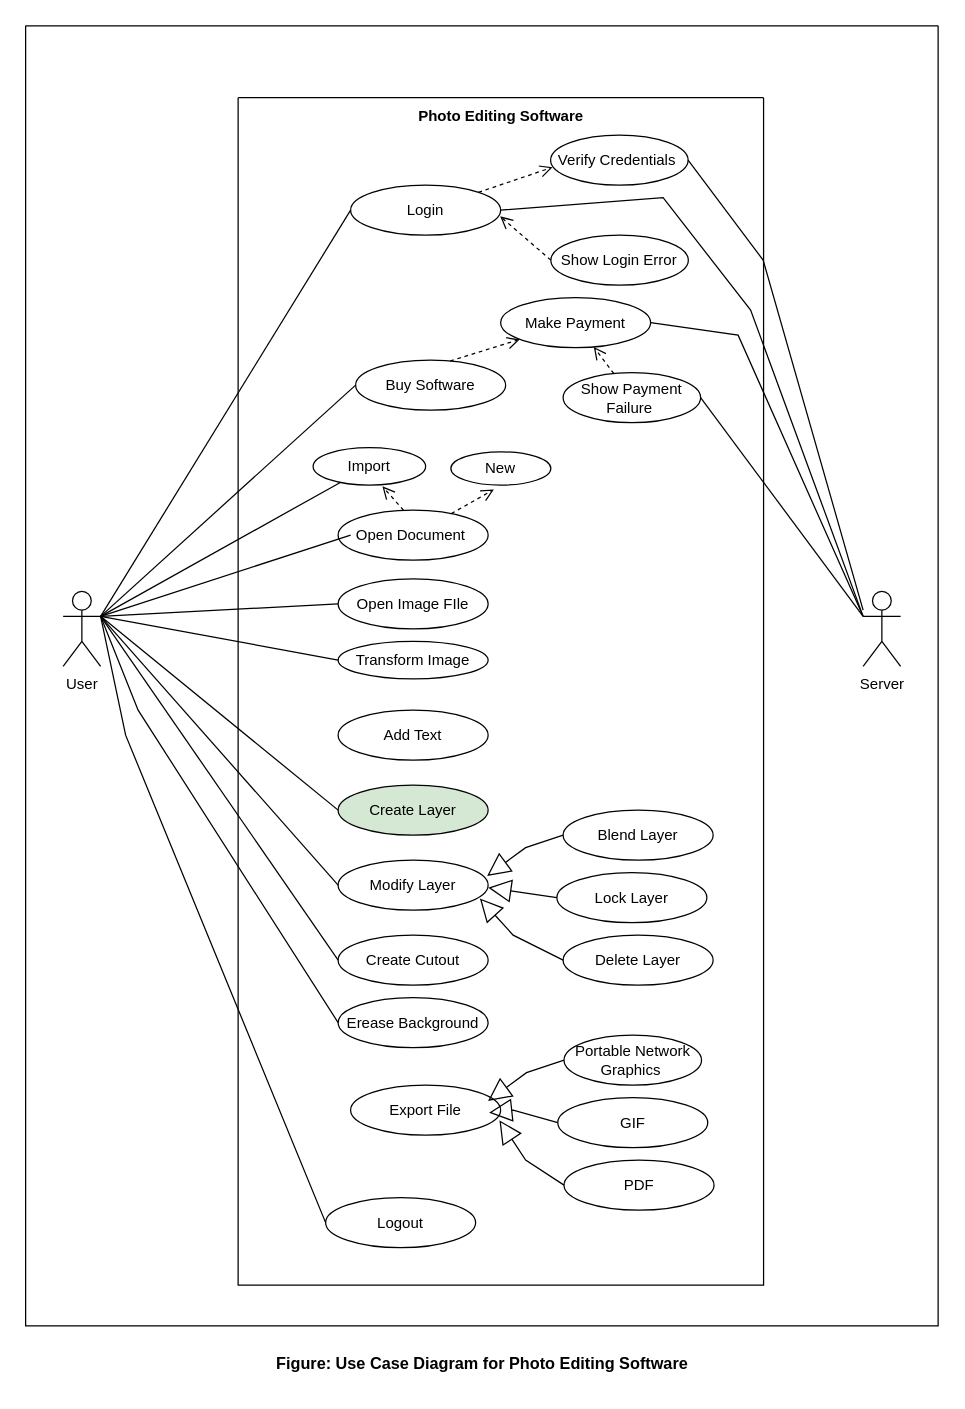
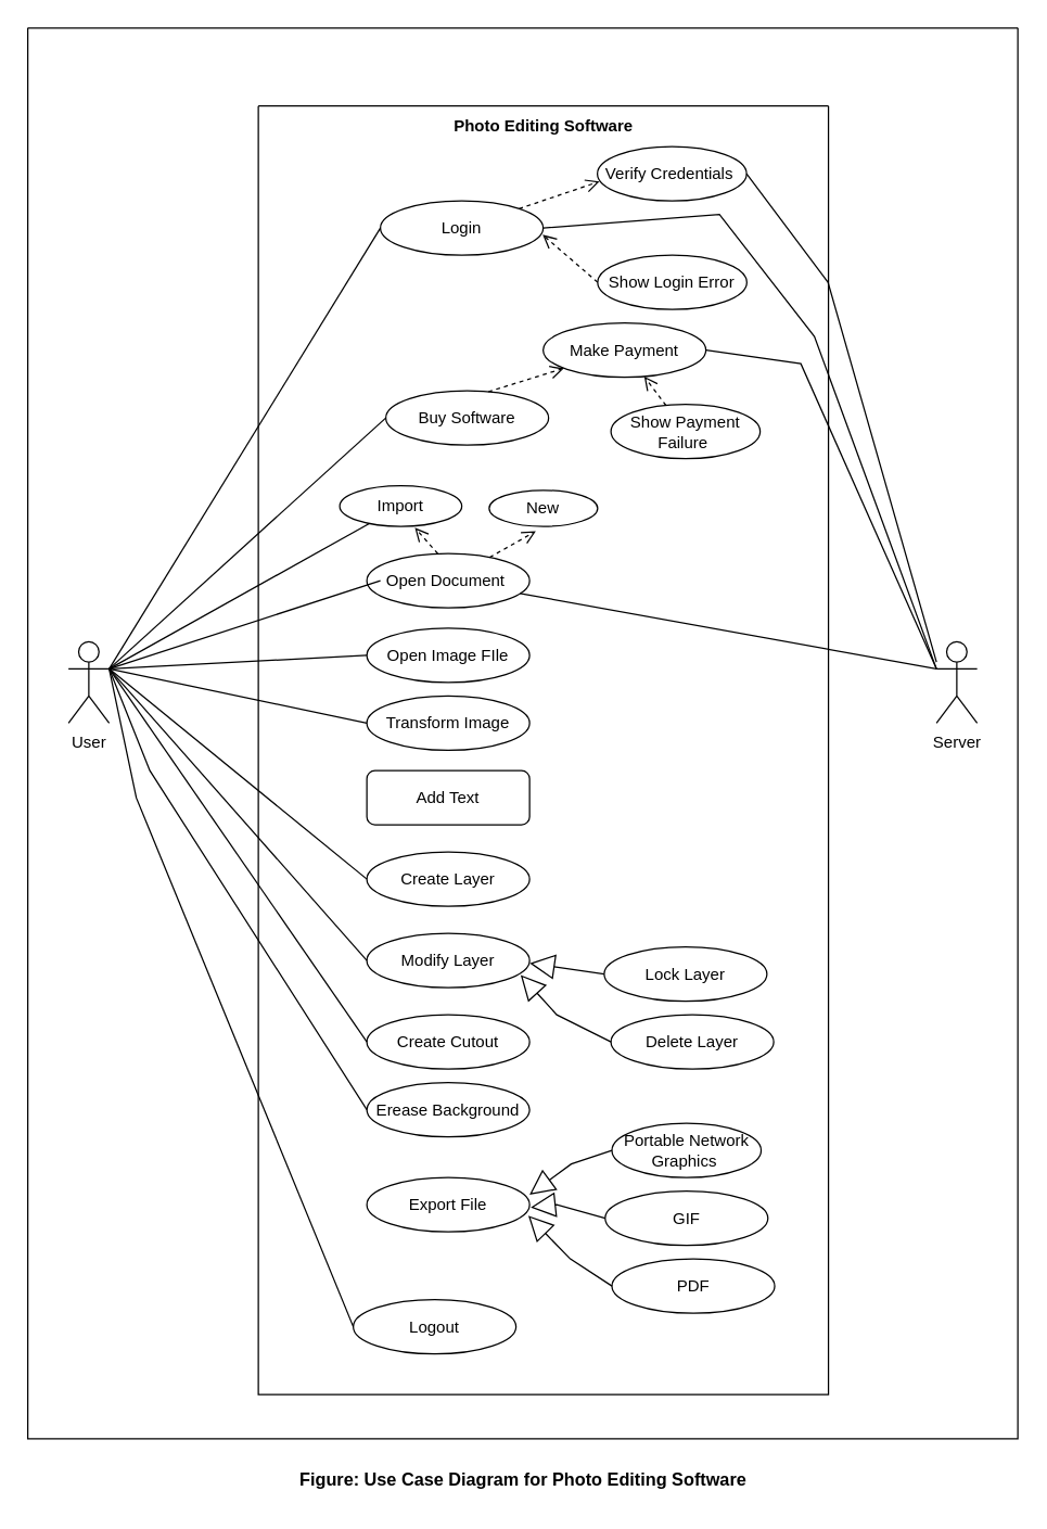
  <mxCell id="0" />
  <mxCell id="1" parent="0" />
  <mxCell id="2" value="" style="swimlane;startSize=0;fontSize=13;" vertex="1" parent="1"><mxGeometry x="20" y="20" width="730" height="1040" as="geometry" /></mxCell>
  <mxCell id="3" value="User" style="shape=umlActor;verticalLabelPosition=bottom;verticalAlign=top;html=1;outlineConnect=0;" vertex="1" parent="2"><mxGeometry x="30" y="452.5" width="30" height="60" as="geometry" /></mxCell>
  <mxCell id="4" value="" style="swimlane;startSize=0;" vertex="1" parent="2"><mxGeometry x="170" y="57.5" width="420.36" height="950" as="geometry" /></mxCell>
  <mxCell id="5" value="&lt;b&gt;Photo Editing Software&lt;/b&gt;" style="text;html=1;align=center;verticalAlign=middle;resizable=0;points=[];autosize=1;strokeColor=none;fillColor=none;" vertex="1" parent="4"><mxGeometry x="130.18" width="160" height="30" as="geometry" /></mxCell>
  <mxCell id="6" value="Login" style="ellipse;whiteSpace=wrap;html=1;" vertex="1" parent="4"><mxGeometry x="90" y="70" width="120" height="40" as="geometry" /></mxCell>
  <mxCell id="7" value="Open Image FIle" style="ellipse;whiteSpace=wrap;html=1;" vertex="1" parent="4"><mxGeometry x="80" y="385" width="120" height="40" as="geometry" /></mxCell>
  <mxCell id="8" value="Open Document&amp;nbsp;" style="ellipse;whiteSpace=wrap;html=1;" vertex="1" parent="4"><mxGeometry x="80" y="330" width="120" height="40" as="geometry" /></mxCell>
  <mxCell id="9" value="Buy Software" style="ellipse;whiteSpace=wrap;html=1;" vertex="1" parent="4"><mxGeometry x="94" y="210" width="120" height="40" as="geometry" /></mxCell>
  <mxCell id="10" value="Make Payment" style="ellipse;whiteSpace=wrap;html=1;" vertex="1" parent="4"><mxGeometry x="210" y="160" width="120" height="40" as="geometry" /></mxCell>
  <mxCell id="11" value="" style="html=1;verticalAlign=bottom;endArrow=open;dashed=1;endSize=8;rounded=0;exitX=0.63;exitY=0.017;exitDx=0;exitDy=0;exitPerimeter=0;" edge="1" parent="4" source="9" target="10"><mxGeometry relative="1" as="geometry"><mxPoint x="230" y="220" as="sourcePoint" /><mxPoint x="150" y="220" as="targetPoint" /></mxGeometry></mxCell>
  <mxCell id="12" value="Verify Credentials&amp;nbsp;" style="ellipse;whiteSpace=wrap;html=1;" vertex="1" parent="4"><mxGeometry x="250" y="30" width="110" height="40" as="geometry" /></mxCell>
  <mxCell id="13" value="" style="html=1;verticalAlign=bottom;endArrow=open;dashed=1;endSize=8;rounded=0;entryX=0.014;entryY=0.643;entryDx=0;entryDy=0;entryPerimeter=0;" edge="1" parent="4" source="6" target="12"><mxGeometry relative="1" as="geometry"><mxPoint x="175.6" y="240.68" as="sourcePoint" /><mxPoint x="238.2" y="206.96" as="targetPoint" /></mxGeometry></mxCell>
  <mxCell id="14" value="Show Login Error" style="ellipse;whiteSpace=wrap;html=1;" vertex="1" parent="4"><mxGeometry x="250.18" y="110" width="110" height="40" as="geometry" /></mxCell>
  <mxCell id="15" value="" style="html=1;verticalAlign=bottom;endArrow=open;dashed=1;endSize=8;rounded=0;entryX=0.997;entryY=0.625;entryDx=0;entryDy=0;entryPerimeter=0;exitX=0;exitY=0.5;exitDx=0;exitDy=0;" edge="1" parent="4" source="14" target="6"><mxGeometry relative="1" as="geometry"><mxPoint x="172.287" y="85.812" as="sourcePoint" /><mxPoint x="231.54" y="65.72" as="targetPoint" /></mxGeometry></mxCell>
  <mxCell id="16" value="Show Payment Failure&amp;nbsp;" style="ellipse;whiteSpace=wrap;html=1;" vertex="1" parent="4"><mxGeometry x="260" y="220" width="110" height="40" as="geometry" /></mxCell>
  <mxCell id="17" value="" style="html=1;verticalAlign=bottom;endArrow=open;dashed=1;endSize=8;rounded=0;" edge="1" parent="4" source="16" target="10"><mxGeometry relative="1" as="geometry"><mxPoint x="32.647" y="45.812" as="sourcePoint" /><mxPoint x="270.0" y="205" as="targetPoint" /></mxGeometry></mxCell>
- <mxCell id="18" value="Transform Image" style="ellipse;whiteSpace=wrap;html=1;" vertex="1" parent="4"><mxGeometry x="80" y="435" width="120" height="30" as="geometry" /></mxCell>
+ <mxCell id="18" value="Transform Image" style="ellipse;whiteSpace=wrap;html=1;" vertex="1" parent="4"><mxGeometry x="80" y="435" width="120" height="40" as="geometry" /></mxCell>
  <mxCell id="19" value="New" style="ellipse;whiteSpace=wrap;html=1;" vertex="1" parent="4"><mxGeometry x="170.18" y="283.33" width="80" height="26.67" as="geometry" /></mxCell>
  <mxCell id="20" value="" style="html=1;verticalAlign=bottom;endArrow=open;dashed=1;endSize=8;rounded=0;entryX=0.43;entryY=1.133;entryDx=0;entryDy=0;entryPerimeter=0;" edge="1" parent="4" source="8" target="19"><mxGeometry relative="1" as="geometry"><mxPoint x="200" y="310" as="sourcePoint" /><mxPoint x="160" y="310" as="targetPoint" /></mxGeometry></mxCell>
  <mxCell id="21" value="" style="html=1;verticalAlign=bottom;endArrow=open;dashed=1;endSize=8;rounded=0;entryX=0.616;entryY=1.032;entryDx=0;entryDy=0;entryPerimeter=0;exitX=0.436;exitY=0.003;exitDx=0;exitDy=0;exitPerimeter=0;" edge="1" parent="4" source="8" target="22"><mxGeometry relative="1" as="geometry"><mxPoint x="180.553" y="342.787" as="sourcePoint" /><mxPoint x="214.58" y="323.547" as="targetPoint" /></mxGeometry></mxCell>
  <mxCell id="22" value="Import" style="ellipse;whiteSpace=wrap;html=1;" vertex="1" parent="4"><mxGeometry x="60" y="280" width="90" height="30" as="geometry" /></mxCell>
- <mxCell id="23" value="Add Text" style="ellipse;whiteSpace=wrap;html=1;" vertex="1" parent="4"><mxGeometry x="80" y="490" width="120" height="40" as="geometry" /></mxCell>
- <mxCell id="24" value="Create Layer" style="ellipse;whiteSpace=wrap;html=1;fillColor=#d5e8d4;" vertex="1" parent="4"><mxGeometry x="80" y="550" width="120" height="40" as="geometry" /></mxCell>
+ <mxCell id="23" value="Add Text" style="whiteSpace=wrap;html=1;rounded=1;" vertex="1" parent="4"><mxGeometry x="80" y="490" width="120" height="40" as="geometry" /></mxCell>
+ <mxCell id="24" value="Create Layer" style="ellipse;whiteSpace=wrap;html=1;" vertex="1" parent="4"><mxGeometry x="80" y="550" width="120" height="40" as="geometry" /></mxCell>
  <mxCell id="25" value="Modify Layer" style="ellipse;whiteSpace=wrap;html=1;" vertex="1" parent="4"><mxGeometry x="80" y="610" width="120" height="40" as="geometry" /></mxCell>
  <mxCell id="26" value="Delete Layer" style="ellipse;whiteSpace=wrap;html=1;" vertex="1" parent="4"><mxGeometry x="260" y="670" width="120" height="40" as="geometry" /></mxCell>
  <mxCell id="27" value="&lt;br&gt;" style="endArrow=block;endSize=16;endFill=0;html=1;rounded=0;exitX=0;exitY=0.5;exitDx=0;exitDy=0;entryX=0.945;entryY=0.766;entryDx=0;entryDy=0;entryPerimeter=0;" edge="1" parent="4" source="26" target="25"><mxGeometry width="160" relative="1" as="geometry"><mxPoint x="-40" y="445" as="sourcePoint" /><mxPoint x="200" y="625" as="targetPoint" /><Array as="points"><mxPoint x="220" y="670" /></Array></mxGeometry></mxCell>
  <mxCell id="28" value="Lock Layer" style="ellipse;whiteSpace=wrap;html=1;" vertex="1" parent="4"><mxGeometry x="255" y="620" width="120" height="40" as="geometry" /></mxCell>
- <mxCell id="29" value="Blend Layer" style="ellipse;whiteSpace=wrap;html=1;" vertex="1" parent="4"><mxGeometry x="260" y="570" width="120" height="40" as="geometry" /></mxCell>
- <mxCell id="30" value="&lt;br&gt;" style="endArrow=block;endSize=16;endFill=0;html=1;rounded=0;exitX=0;exitY=0.5;exitDx=0;exitDy=0;entryX=0.994;entryY=0.315;entryDx=0;entryDy=0;entryPerimeter=0;" edge="1" parent="4" source="29" target="25"><mxGeometry width="160" relative="1" as="geometry"><mxPoint x="270" y="700" as="sourcePoint" /><mxPoint x="203.4" y="650.64" as="targetPoint" /><Array as="points"><mxPoint x="230" y="600" /></Array></mxGeometry></mxCell>
  <mxCell id="31" value="&lt;br&gt;" style="endArrow=block;endSize=16;endFill=0;html=1;rounded=0;exitX=0;exitY=0.5;exitDx=0;exitDy=0;entryX=1.001;entryY=0.551;entryDx=0;entryDy=0;entryPerimeter=0;" edge="1" parent="4" source="28" target="25"><mxGeometry width="160" relative="1" as="geometry"><mxPoint x="270" y="600.0" as="sourcePoint" /><mxPoint x="209.28" y="632.6" as="targetPoint" /><Array as="points" /></mxGeometry></mxCell>
  <mxCell id="32" value="Create Cutout" style="ellipse;whiteSpace=wrap;html=1;" vertex="1" parent="4"><mxGeometry x="80" y="670" width="120" height="40" as="geometry" /></mxCell>
  <mxCell id="33" value="Erease Background" style="ellipse;whiteSpace=wrap;html=1;" vertex="1" parent="4"><mxGeometry x="80" y="720" width="120" height="40" as="geometry" /></mxCell>
  <mxCell id="34" value="Logout" style="ellipse;whiteSpace=wrap;html=1;" vertex="1" parent="4"><mxGeometry x="70" y="880" width="120" height="40" as="geometry" /></mxCell>
- <mxCell id="35" value="Export File" style="ellipse;whiteSpace=wrap;html=1;" vertex="1" parent="4"><mxGeometry x="90" y="790" width="120" height="40" as="geometry" /></mxCell>
+ <mxCell id="35" value="Export File" style="ellipse;whiteSpace=wrap;html=1;" vertex="1" parent="4"><mxGeometry x="80" y="790" width="120" height="40" as="geometry" /></mxCell>
  <mxCell id="36" value="PDF" style="ellipse;whiteSpace=wrap;html=1;" vertex="1" parent="4"><mxGeometry x="260.72" y="850" width="120" height="40" as="geometry" /></mxCell>
  <mxCell id="37" value="GIF" style="ellipse;whiteSpace=wrap;html=1;" vertex="1" parent="4"><mxGeometry x="255.72" y="800" width="120" height="40" as="geometry" /></mxCell>
  <mxCell id="38" value="Portable Network Graphics&amp;nbsp;" style="ellipse;whiteSpace=wrap;html=1;" vertex="1" parent="4"><mxGeometry x="260.72" y="750" width="110" height="40" as="geometry" /></mxCell>
  <mxCell id="39" value="&lt;br&gt;" style="endArrow=block;endSize=16;endFill=0;html=1;rounded=0;exitX=0;exitY=0.5;exitDx=0;exitDy=0;entryX=0.994;entryY=0.315;entryDx=0;entryDy=0;entryPerimeter=0;" edge="1" parent="4" source="38"><mxGeometry width="160" relative="1" as="geometry"><mxPoint x="30.72" y="730" as="sourcePoint" /><mxPoint x="200" y="802.6" as="targetPoint" /><Array as="points"><mxPoint x="230.72" y="780" /></Array></mxGeometry></mxCell>
  <mxCell id="40" value="&lt;br&gt;" style="endArrow=block;endSize=16;endFill=0;html=1;rounded=0;exitX=0;exitY=0.5;exitDx=0;exitDy=0;entryX=1.001;entryY=0.551;entryDx=0;entryDy=0;entryPerimeter=0;" edge="1" parent="4" source="37"><mxGeometry width="160" relative="1" as="geometry"><mxPoint x="30.72" y="630.0" as="sourcePoint" /><mxPoint x="200.84" y="812.04" as="targetPoint" /><Array as="points"><mxPoint x="220" y="810" /></Array></mxGeometry></mxCell>
  <mxCell id="41" value="&lt;br&gt;" style="endArrow=block;endSize=16;endFill=0;html=1;rounded=0;exitX=0;exitY=0.5;exitDx=0;exitDy=0;entryX=0.992;entryY=0.703;entryDx=0;entryDy=0;entryPerimeter=0;" edge="1" parent="4" source="36" target="35"><mxGeometry width="160" relative="1" as="geometry"><mxPoint x="270.0" y="700" as="sourcePoint" /><mxPoint x="203.4" y="650.64" as="targetPoint" /><Array as="points"><mxPoint x="230" y="850" /></Array></mxGeometry></mxCell>
  <mxCell id="42" value="" style="endArrow=none;html=1;rounded=0;exitX=1;exitY=0.333;exitDx=0;exitDy=0;exitPerimeter=0;entryX=0;entryY=0.5;entryDx=0;entryDy=0;" edge="1" parent="2" source="3" target="9"><mxGeometry width="50" height="50" relative="1" as="geometry"><mxPoint x="280" y="417.5" as="sourcePoint" /><mxPoint x="330" y="367.5" as="targetPoint" /></mxGeometry></mxCell>
  <mxCell id="43" value="" style="endArrow=none;html=1;rounded=0;exitX=1;exitY=0.333;exitDx=0;exitDy=0;exitPerimeter=0;entryX=0;entryY=0.5;entryDx=0;entryDy=0;" edge="1" parent="2" source="3"><mxGeometry width="50" height="50" relative="1" as="geometry"><mxPoint x="130" y="427.5" as="sourcePoint" /><mxPoint x="260.0" y="407.5" as="targetPoint" /></mxGeometry></mxCell>
  <mxCell id="44" value="" style="endArrow=none;html=1;rounded=0;exitX=1;exitY=0.333;exitDx=0;exitDy=0;exitPerimeter=0;entryX=0;entryY=0.5;entryDx=0;entryDy=0;" edge="1" parent="2" source="3" target="24"><mxGeometry width="50" height="50" relative="1" as="geometry"><mxPoint x="140" y="437.5" as="sourcePoint" /><mxPoint x="270.0" y="417.5" as="targetPoint" /></mxGeometry></mxCell>
  <mxCell id="45" value="" style="endArrow=none;html=1;rounded=0;exitX=1;exitY=0.333;exitDx=0;exitDy=0;exitPerimeter=0;" edge="1" parent="2" source="3" target="22"><mxGeometry width="50" height="50" relative="1" as="geometry"><mxPoint x="150" y="447.5" as="sourcePoint" /><mxPoint x="280.0" y="427.5" as="targetPoint" /></mxGeometry></mxCell>
  <mxCell id="46" value="" style="endArrow=none;html=1;rounded=0;exitX=1;exitY=0.333;exitDx=0;exitDy=0;exitPerimeter=0;entryX=0;entryY=0.5;entryDx=0;entryDy=0;" edge="1" parent="2" source="3" target="7"><mxGeometry width="50" height="50" relative="1" as="geometry"><mxPoint x="160" y="457.5" as="sourcePoint" /><mxPoint x="290.0" y="437.5" as="targetPoint" /></mxGeometry></mxCell>
  <mxCell id="47" value="" style="endArrow=none;html=1;rounded=0;exitX=1;exitY=0.333;exitDx=0;exitDy=0;exitPerimeter=0;entryX=0;entryY=0.5;entryDx=0;entryDy=0;" edge="1" parent="2" source="3" target="18"><mxGeometry width="50" height="50" relative="1" as="geometry"><mxPoint x="170" y="467.5" as="sourcePoint" /><mxPoint x="300.0" y="447.5" as="targetPoint" /></mxGeometry></mxCell>
  <mxCell id="48" value="" style="endArrow=none;html=1;rounded=0;exitX=1;exitY=0.333;exitDx=0;exitDy=0;exitPerimeter=0;entryX=0;entryY=0.5;entryDx=0;entryDy=0;" edge="1" parent="2" source="3" target="33"><mxGeometry width="50" height="50" relative="1" as="geometry"><mxPoint x="130" y="427.5" as="sourcePoint" /><mxPoint x="260.0" y="627.5" as="targetPoint" /><Array as="points"><mxPoint x="90" y="547.5" /></Array></mxGeometry></mxCell>
  <mxCell id="49" value="" style="endArrow=none;html=1;rounded=0;exitX=1;exitY=0.333;exitDx=0;exitDy=0;exitPerimeter=0;entryX=0;entryY=0.5;entryDx=0;entryDy=0;" edge="1" parent="2" source="3" target="32"><mxGeometry width="50" height="50" relative="1" as="geometry"><mxPoint x="140" y="437.5" as="sourcePoint" /><mxPoint x="270.0" y="637.5" as="targetPoint" /></mxGeometry></mxCell>
  <mxCell id="50" value="" style="endArrow=none;html=1;rounded=0;exitX=1;exitY=0.333;exitDx=0;exitDy=0;exitPerimeter=0;entryX=0;entryY=0.5;entryDx=0;entryDy=0;" edge="1" parent="2" source="3" target="25"><mxGeometry width="50" height="50" relative="1" as="geometry"><mxPoint x="150" y="447.5" as="sourcePoint" /><mxPoint x="280.0" y="647.5" as="targetPoint" /></mxGeometry></mxCell>
  <mxCell id="51" value="" style="endArrow=none;html=1;rounded=0;exitX=1;exitY=0.333;exitDx=0;exitDy=0;exitPerimeter=0;entryX=0;entryY=0.5;entryDx=0;entryDy=0;" edge="1" parent="2" source="3" target="6"><mxGeometry width="50" height="50" relative="1" as="geometry"><mxPoint x="70" y="482.5" as="sourcePoint" /><mxPoint x="274.0" y="287.5" as="targetPoint" /></mxGeometry></mxCell>
  <mxCell id="52" value="Server" style="shape=umlActor;verticalLabelPosition=bottom;verticalAlign=top;html=1;outlineConnect=0;" vertex="1" parent="2"><mxGeometry x="670" y="452.5" width="30" height="60" as="geometry" /></mxCell>
- <mxCell id="53" value="" style="endArrow=none;html=1;rounded=0;exitX=0;exitY=0.333;exitDx=0;exitDy=0;exitPerimeter=0;entryX=1;entryY=0.5;entryDx=0;entryDy=0;" edge="1" parent="2" source="52" target="16"><mxGeometry width="50" height="50" relative="1" as="geometry"><mxPoint x="70" y="482.5" as="sourcePoint" /><mxPoint x="270.0" y="417.5" as="targetPoint" /></mxGeometry></mxCell>
+ <mxCell id="53" value="" style="endArrow=none;html=1;rounded=0;exitX=0;exitY=0.333;exitDx=0;exitDy=0;exitPerimeter=0;" edge="1" parent="2" source="52" target="8"><mxGeometry width="50" height="50" relative="1" as="geometry"><mxPoint x="70" y="482.5" as="sourcePoint" /><mxPoint x="270.0" y="417.5" as="targetPoint" /></mxGeometry></mxCell>
  <mxCell id="54" value="" style="endArrow=none;html=1;rounded=0;entryX=1;entryY=0.5;entryDx=0;entryDy=0;exitX=0;exitY=0.333;exitDx=0;exitDy=0;exitPerimeter=0;" edge="1" parent="2" source="52" target="10"><mxGeometry width="50" height="50" relative="1" as="geometry"><mxPoint x="640" y="467.5" as="sourcePoint" /><mxPoint x="550.0" y="297.5" as="targetPoint" /><Array as="points"><mxPoint x="570" y="247.5" /></Array></mxGeometry></mxCell>
  <mxCell id="55" value="" style="endArrow=none;html=1;rounded=0;entryX=1;entryY=0.5;entryDx=0;entryDy=0;exitX=0;exitY=0.333;exitDx=0;exitDy=0;exitPerimeter=0;" edge="1" parent="2" source="52" target="6"><mxGeometry width="50" height="50" relative="1" as="geometry"><mxPoint x="660" y="397.5" as="sourcePoint" /><mxPoint x="510" y="237.5" as="targetPoint" /><Array as="points"><mxPoint x="580" y="227.5" /><mxPoint x="510" y="137.5" /></Array></mxGeometry></mxCell>
  <mxCell id="56" value="" style="endArrow=none;html=1;rounded=0;entryX=1;entryY=0.5;entryDx=0;entryDy=0;" edge="1" parent="2" target="12"><mxGeometry width="50" height="50" relative="1" as="geometry"><mxPoint x="670" y="467.5" as="sourcePoint" /><mxPoint x="540" y="167.5" as="targetPoint" /><Array as="points"><mxPoint x="590" y="187.5" /></Array></mxGeometry></mxCell>
  <mxCell id="57" value="" style="endArrow=none;html=1;rounded=0;exitX=1;exitY=0.333;exitDx=0;exitDy=0;exitPerimeter=0;entryX=0;entryY=0.5;entryDx=0;entryDy=0;" edge="1" parent="2" source="3" target="34"><mxGeometry width="50" height="50" relative="1" as="geometry"><mxPoint x="70" y="482.5" as="sourcePoint" /><mxPoint x="260" y="797.5" as="targetPoint" /><Array as="points"><mxPoint x="80" y="567.5" /></Array></mxGeometry></mxCell>
  <mxCell id="58" value="&lt;b&gt;&lt;font style=&quot;font-size: 13px;&quot;&gt;Figure: Use Case Diagram for Photo Editing Software&lt;/font&gt;&lt;/b&gt;" style="text;html=1;align=center;verticalAlign=middle;resizable=0;points=[];autosize=1;strokeColor=none;fillColor=none;" vertex="1" parent="1"><mxGeometry x="210" y="1075" width="350" height="30" as="geometry" /></mxCell>
